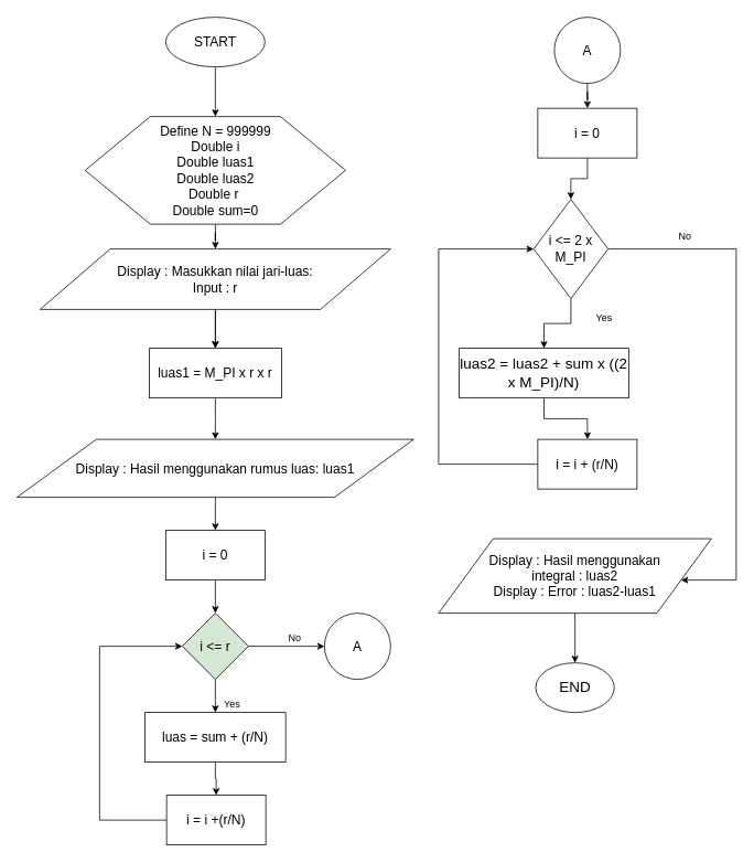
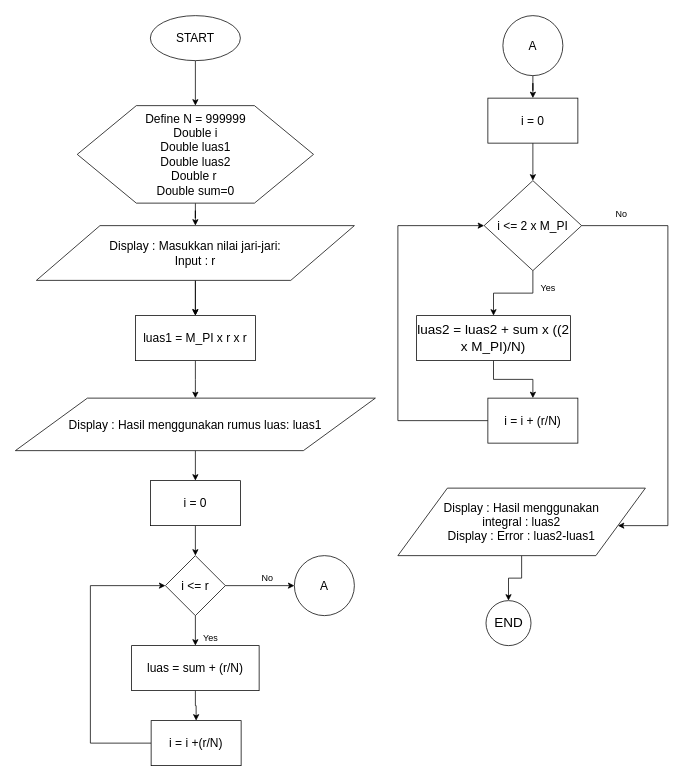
  <mxCell id="0" />
  <mxCell id="1" parent="0" />
  <mxCell id="2" style="edgeStyle=orthogonalEdgeStyle;rounded=0;orthogonalLoop=1;jettySize=auto;html=1;" edge="1" parent="1" source="3" target="5"><mxGeometry relative="1" as="geometry"><mxPoint x="260" y="140" as="targetPoint" /></mxGeometry></mxCell>
  <mxCell id="3" value="&lt;font size=&quot;3&quot;&gt;START&lt;/font&gt;" style="ellipse;whiteSpace=wrap;html=1;" vertex="1" parent="1"><mxGeometry x="200" y="20" width="120" height="60" as="geometry" /></mxCell>
  <mxCell id="4" style="edgeStyle=orthogonalEdgeStyle;rounded=0;orthogonalLoop=1;jettySize=auto;html=1;" edge="1" parent="1" source="5" target="8"><mxGeometry relative="1" as="geometry"><mxPoint x="260" y="290" as="targetPoint" /></mxGeometry></mxCell>
  <mxCell id="5" value="&lt;font size=&quot;3&quot;&gt;Define N = 999999&lt;br&gt;Double i&lt;br&gt;Double luas1&lt;br&gt;Double luas2&lt;br&gt;Double r&amp;nbsp;&lt;br&gt;Double sum=0&lt;/font&gt;" style="shape=hexagon;perimeter=hexagonPerimeter2;whiteSpace=wrap;html=1;" vertex="1" parent="1"><mxGeometry x="102.5" y="140" width="315" height="130" as="geometry" /></mxCell>
  <mxCell id="6" style="edgeStyle=orthogonalEdgeStyle;rounded=0;orthogonalLoop=1;jettySize=auto;html=1;" edge="1" parent="1" source="8" target="10"><mxGeometry relative="1" as="geometry"><mxPoint x="260" y="430" as="targetPoint" /></mxGeometry></mxCell>
  <mxCell id="7" value="" style="edgeStyle=orthogonalEdgeStyle;rounded=0;orthogonalLoop=1;jettySize=auto;html=1;" edge="1" parent="1" source="8" target="10"><mxGeometry relative="1" as="geometry" /></mxCell>
- <mxCell id="8" value="&lt;font size=&quot;3&quot;&gt;Display : Masukkan nilai jari-luas:&lt;br&gt;Input : r&lt;br&gt;&lt;/font&gt;" style="shape=parallelogram;perimeter=parallelogramPerimeter;whiteSpace=wrap;html=1;" vertex="1" parent="1"><mxGeometry x="48" y="300" width="424" height="73" as="geometry" /></mxCell>
+ <mxCell id="8" value="&lt;font size=&quot;3&quot;&gt;Display : Masukkan nilai jari-jari:&lt;br&gt;Input : r&lt;br&gt;&lt;/font&gt;" style="shape=parallelogram;perimeter=parallelogramPerimeter;whiteSpace=wrap;html=1;" vertex="1" parent="1"><mxGeometry x="48" y="300" width="424" height="73" as="geometry" /></mxCell>
  <mxCell id="9" style="edgeStyle=orthogonalEdgeStyle;rounded=0;orthogonalLoop=1;jettySize=auto;html=1;" edge="1" parent="1" source="10"><mxGeometry relative="1" as="geometry"><mxPoint x="260" y="530" as="targetPoint" /></mxGeometry></mxCell>
  <mxCell id="10" value="&lt;font size=&quot;3&quot;&gt;luas1 = M_PI x r x r&lt;/font&gt;" style="rounded=0;whiteSpace=wrap;html=1;" vertex="1" parent="1"><mxGeometry x="180" y="420" width="160" height="60" as="geometry" /></mxCell>
  <mxCell id="11" style="edgeStyle=orthogonalEdgeStyle;rounded=0;orthogonalLoop=1;jettySize=auto;html=1;" edge="1" parent="1" source="12" target="14"><mxGeometry relative="1" as="geometry"><mxPoint x="260" y="670" as="targetPoint" /></mxGeometry></mxCell>
  <mxCell id="12" value="&lt;font size=&quot;3&quot;&gt;Display : Hasil menggunakan rumus luas: luas1&lt;/font&gt;" style="shape=parallelogram;perimeter=parallelogramPerimeter;whiteSpace=wrap;html=1;" vertex="1" parent="1"><mxGeometry x="20" y="530" width="480" height="70" as="geometry" /></mxCell>
  <mxCell id="13" style="edgeStyle=orthogonalEdgeStyle;rounded=0;orthogonalLoop=1;jettySize=auto;html=1;" edge="1" parent="1" source="14" target="17"><mxGeometry relative="1" as="geometry"><mxPoint x="260" y="760" as="targetPoint" /></mxGeometry></mxCell>
  <mxCell id="14" value="&lt;font size=&quot;3&quot;&gt;i = 0&lt;/font&gt;" style="rounded=0;whiteSpace=wrap;html=1;" vertex="1" parent="1"><mxGeometry x="200" y="640" width="120" height="60" as="geometry" /></mxCell>
  <mxCell id="15" style="edgeStyle=orthogonalEdgeStyle;rounded=0;orthogonalLoop=1;jettySize=auto;html=1;" edge="1" parent="1" source="17" target="24"><mxGeometry relative="1" as="geometry"><mxPoint x="390" y="780" as="targetPoint" /></mxGeometry></mxCell>
  <mxCell id="16" style="edgeStyle=orthogonalEdgeStyle;rounded=0;orthogonalLoop=1;jettySize=auto;html=1;" edge="1" parent="1" source="17" target="21"><mxGeometry relative="1" as="geometry"><mxPoint x="260" y="890" as="targetPoint" /></mxGeometry></mxCell>
- <mxCell id="17" value="&lt;font size=&quot;3&quot;&gt;i &amp;lt;= r&lt;/font&gt;" style="rhombus;whiteSpace=wrap;html=1;fillColor=#d5e8d4;" vertex="1" parent="1"><mxGeometry x="220" y="740" width="80" height="80" as="geometry" /></mxCell>
+ <mxCell id="17" value="&lt;font size=&quot;3&quot;&gt;i &amp;lt;= r&lt;/font&gt;" style="rhombus;whiteSpace=wrap;html=1;" vertex="1" parent="1"><mxGeometry x="220" y="740" width="80" height="80" as="geometry" /></mxCell>
  <mxCell id="18" value="Yes" style="text;html=1;align=center;verticalAlign=middle;resizable=0;points=[];autosize=1;" vertex="1" parent="1"><mxGeometry x="260" y="840" width="40" height="20" as="geometry" /></mxCell>
  <mxCell id="19" value="No" style="text;html=1;align=center;verticalAlign=middle;resizable=0;points=[];autosize=1;" vertex="1" parent="1"><mxGeometry x="341" y="760" width="30" height="20" as="geometry" /></mxCell>
  <mxCell id="20" style="edgeStyle=orthogonalEdgeStyle;rounded=0;orthogonalLoop=1;jettySize=auto;html=1;" edge="1" parent="1" source="21" target="23"><mxGeometry relative="1" as="geometry"><mxPoint x="260" y="960" as="targetPoint" /></mxGeometry></mxCell>
  <mxCell id="21" value="&lt;font size=&quot;3&quot;&gt;luas = sum + (r/N)&lt;/font&gt;" style="rounded=0;whiteSpace=wrap;html=1;" vertex="1" parent="1"><mxGeometry x="175" y="860" width="170" height="60" as="geometry" /></mxCell>
  <mxCell id="22" style="edgeStyle=orthogonalEdgeStyle;rounded=0;orthogonalLoop=1;jettySize=auto;html=1;entryX=0;entryY=0.5;entryDx=0;entryDy=0;" edge="1" parent="1" source="23" target="17"><mxGeometry relative="1" as="geometry"><mxPoint x="130" y="780" as="targetPoint" /><Array as="points"><mxPoint x="120" y="990" /><mxPoint x="120" y="780" /></Array></mxGeometry></mxCell>
  <mxCell id="23" value="&lt;font size=&quot;3&quot;&gt;i = i +(r/N)&lt;/font&gt;" style="rounded=0;whiteSpace=wrap;html=1;" vertex="1" parent="1"><mxGeometry x="201" y="960" width="120" height="60" as="geometry" /></mxCell>
  <mxCell id="24" value="&lt;font size=&quot;3&quot;&gt;A&lt;/font&gt;" style="ellipse;whiteSpace=wrap;html=1;aspect=fixed;" vertex="1" parent="1"><mxGeometry x="392" y="740" width="80" height="80" as="geometry" /></mxCell>
  <mxCell id="25" style="edgeStyle=orthogonalEdgeStyle;rounded=0;orthogonalLoop=1;jettySize=auto;html=1;" edge="1" parent="1" source="26" target="28"><mxGeometry relative="1" as="geometry"><mxPoint x="710" y="160" as="targetPoint" /></mxGeometry></mxCell>
  <mxCell id="26" value="&lt;font size=&quot;3&quot;&gt;A&lt;/font&gt;" style="ellipse;whiteSpace=wrap;html=1;aspect=fixed;" vertex="1" parent="1"><mxGeometry x="670" y="20" width="80" height="80" as="geometry" /></mxCell>
  <mxCell id="27" style="edgeStyle=orthogonalEdgeStyle;rounded=0;orthogonalLoop=1;jettySize=auto;html=1;" edge="1" parent="1" source="28" target="31"><mxGeometry relative="1" as="geometry"><mxPoint x="710" y="250" as="targetPoint" /></mxGeometry></mxCell>
  <mxCell id="28" value="&lt;font size=&quot;3&quot;&gt;i = 0&lt;/font&gt;" style="rounded=0;whiteSpace=wrap;html=1;" vertex="1" parent="1"><mxGeometry x="650" y="130" width="120" height="60" as="geometry" /></mxCell>
  <mxCell id="29" style="edgeStyle=orthogonalEdgeStyle;rounded=0;orthogonalLoop=1;jettySize=auto;html=1;" edge="1" parent="1" source="31" target="39"><mxGeometry relative="1" as="geometry"><mxPoint x="890" y="650" as="targetPoint" /><Array as="points"><mxPoint x="890" y="300" /><mxPoint x="890" y="700" /></Array></mxGeometry></mxCell>
  <mxCell id="30" style="edgeStyle=orthogonalEdgeStyle;rounded=0;orthogonalLoop=1;jettySize=auto;html=1;exitX=0.5;exitY=1;exitDx=0;exitDy=0;" edge="1" parent="1" source="31" target="35"><mxGeometry relative="1" as="geometry"><mxPoint x="710" y="420" as="targetPoint" /></mxGeometry></mxCell>
- <mxCell id="31" value="&lt;font size=&quot;3&quot;&gt;i &amp;lt;= 2 x M_PI&lt;/font&gt;" style="rhombus;whiteSpace=wrap;html=1;" vertex="1" parent="1"><mxGeometry x="645" y="240" width="90" height="120" as="geometry" /></mxCell>
+ <mxCell id="31" value="&lt;font size=&quot;3&quot;&gt;i &amp;lt;= 2 x M_PI&lt;/font&gt;" style="rhombus;whiteSpace=wrap;html=1;" vertex="1" parent="1"><mxGeometry x="645" y="240" width="130" height="120" as="geometry" /></mxCell>
  <mxCell id="32" value="No" style="text;html=1;align=center;verticalAlign=middle;resizable=0;points=[];autosize=1;" vertex="1" parent="1"><mxGeometry x="813" y="275" width="30" height="20" as="geometry" /></mxCell>
  <mxCell id="33" value="Yes" style="text;html=1;align=center;verticalAlign=middle;resizable=0;points=[];autosize=1;" vertex="1" parent="1"><mxGeometry x="710" y="373" width="40" height="20" as="geometry" /></mxCell>
  <mxCell id="34" style="edgeStyle=orthogonalEdgeStyle;rounded=0;orthogonalLoop=1;jettySize=auto;html=1;" edge="1" parent="1" source="35" target="37"><mxGeometry relative="1" as="geometry"><mxPoint x="710" y="550" as="targetPoint" /></mxGeometry></mxCell>
  <mxCell id="35" value="&lt;font style=&quot;font-size: 18px&quot;&gt;luas2 = luas2 + sum x ((2 x M_PI)/N)&lt;/font&gt;" style="rounded=0;whiteSpace=wrap;html=1;" vertex="1" parent="1"><mxGeometry x="555" y="420" width="205" height="60" as="geometry" /></mxCell>
  <mxCell id="36" style="edgeStyle=orthogonalEdgeStyle;rounded=0;orthogonalLoop=1;jettySize=auto;html=1;entryX=0;entryY=0.5;entryDx=0;entryDy=0;" edge="1" parent="1" source="37" target="31"><mxGeometry relative="1" as="geometry"><mxPoint x="710" y="640" as="targetPoint" /><Array as="points"><mxPoint x="530" y="560" /><mxPoint x="530" y="300" /></Array></mxGeometry></mxCell>
  <mxCell id="37" value="&lt;font size=&quot;3&quot;&gt;i = i + (r/N)&lt;/font&gt;" style="rounded=0;whiteSpace=wrap;html=1;" vertex="1" parent="1"><mxGeometry x="650" y="530" width="120" height="60" as="geometry" /></mxCell>
  <mxCell id="38" style="edgeStyle=orthogonalEdgeStyle;rounded=0;orthogonalLoop=1;jettySize=auto;html=1;" edge="1" parent="1" source="39" target="40"><mxGeometry relative="1" as="geometry"><mxPoint x="695" y="800" as="targetPoint" /></mxGeometry></mxCell>
  <mxCell id="39" value="&lt;font size=&quot;3&quot;&gt;Display : Hasil menggunakan &lt;br&gt;integral : luas2&lt;br&gt;Display : Error : luas2-luas1&lt;br&gt;&lt;/font&gt;" style="shape=parallelogram;perimeter=parallelogramPerimeter;whiteSpace=wrap;html=1;" vertex="1" parent="1"><mxGeometry x="530" y="650" width="330" height="90" as="geometry" /></mxCell>
- <mxCell id="40" value="&lt;font style=&quot;font-size: 18px&quot;&gt;END&lt;/font&gt;" style="ellipse;whiteSpace=wrap;html=1;" vertex="1" parent="1"><mxGeometry x="647.5" y="800" width="95" height="60" as="geometry" /></mxCell>
+ <mxCell id="40" value="&lt;font style=&quot;font-size: 18px&quot;&gt;END&lt;/font&gt;" style="ellipse;whiteSpace=wrap;html=1;" vertex="1" parent="1"><mxGeometry x="647.5" y="800" width="60" height="60" as="geometry" /></mxCell>
